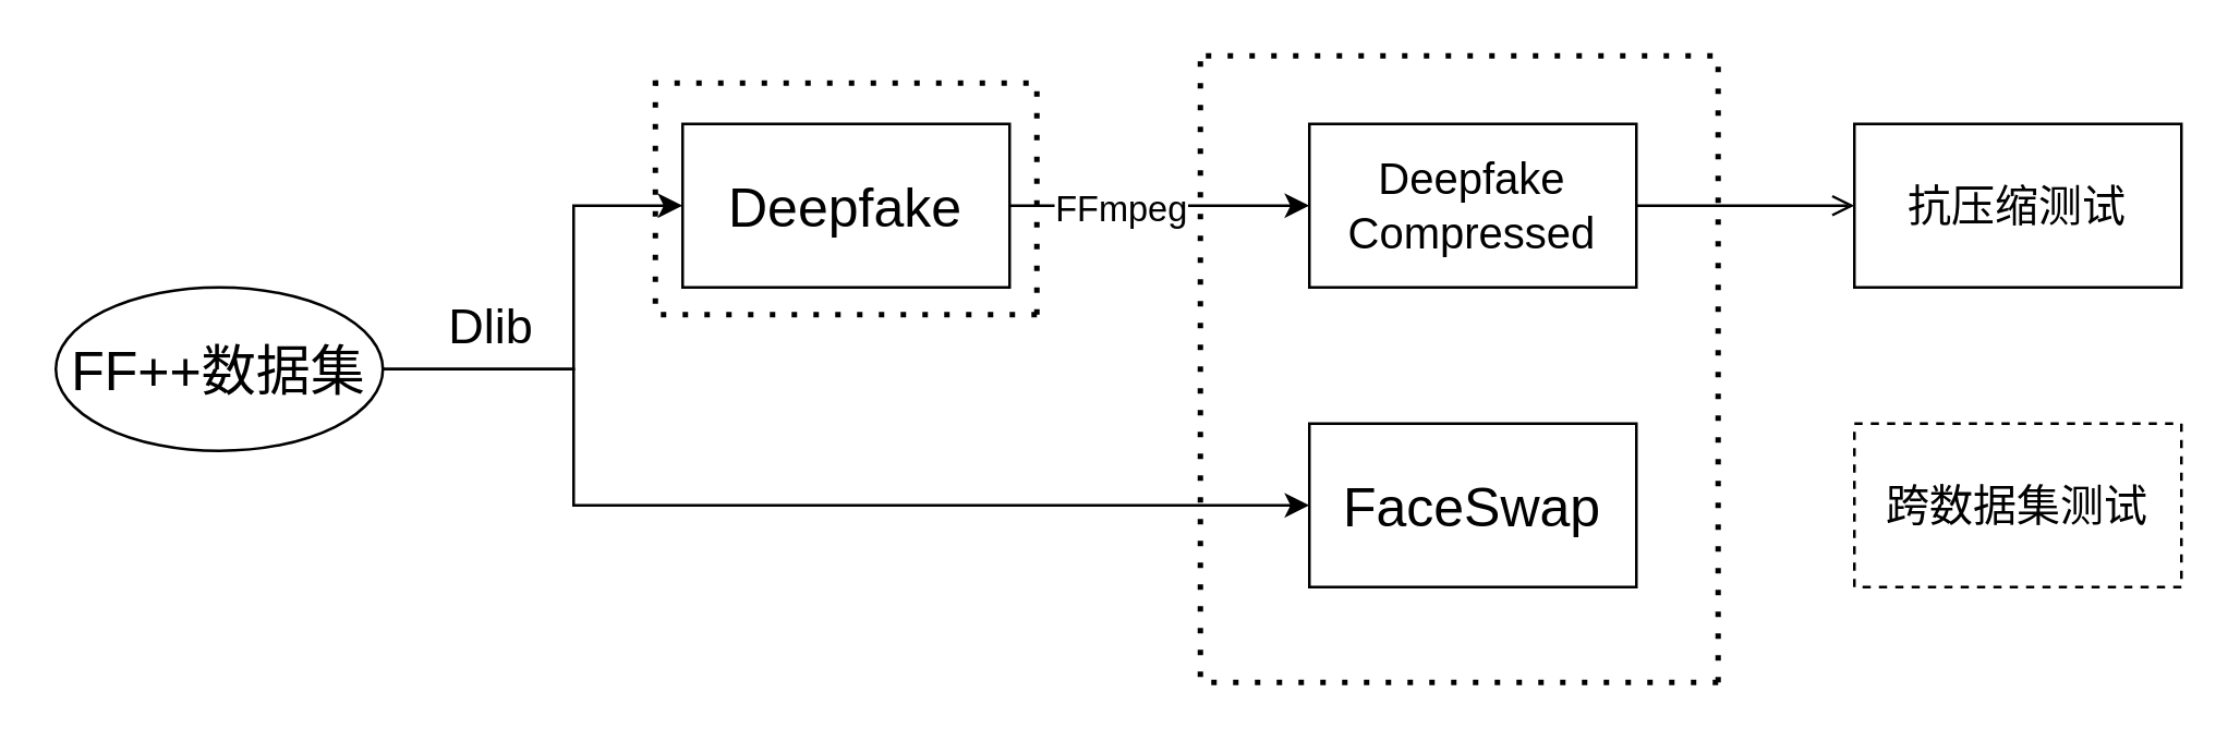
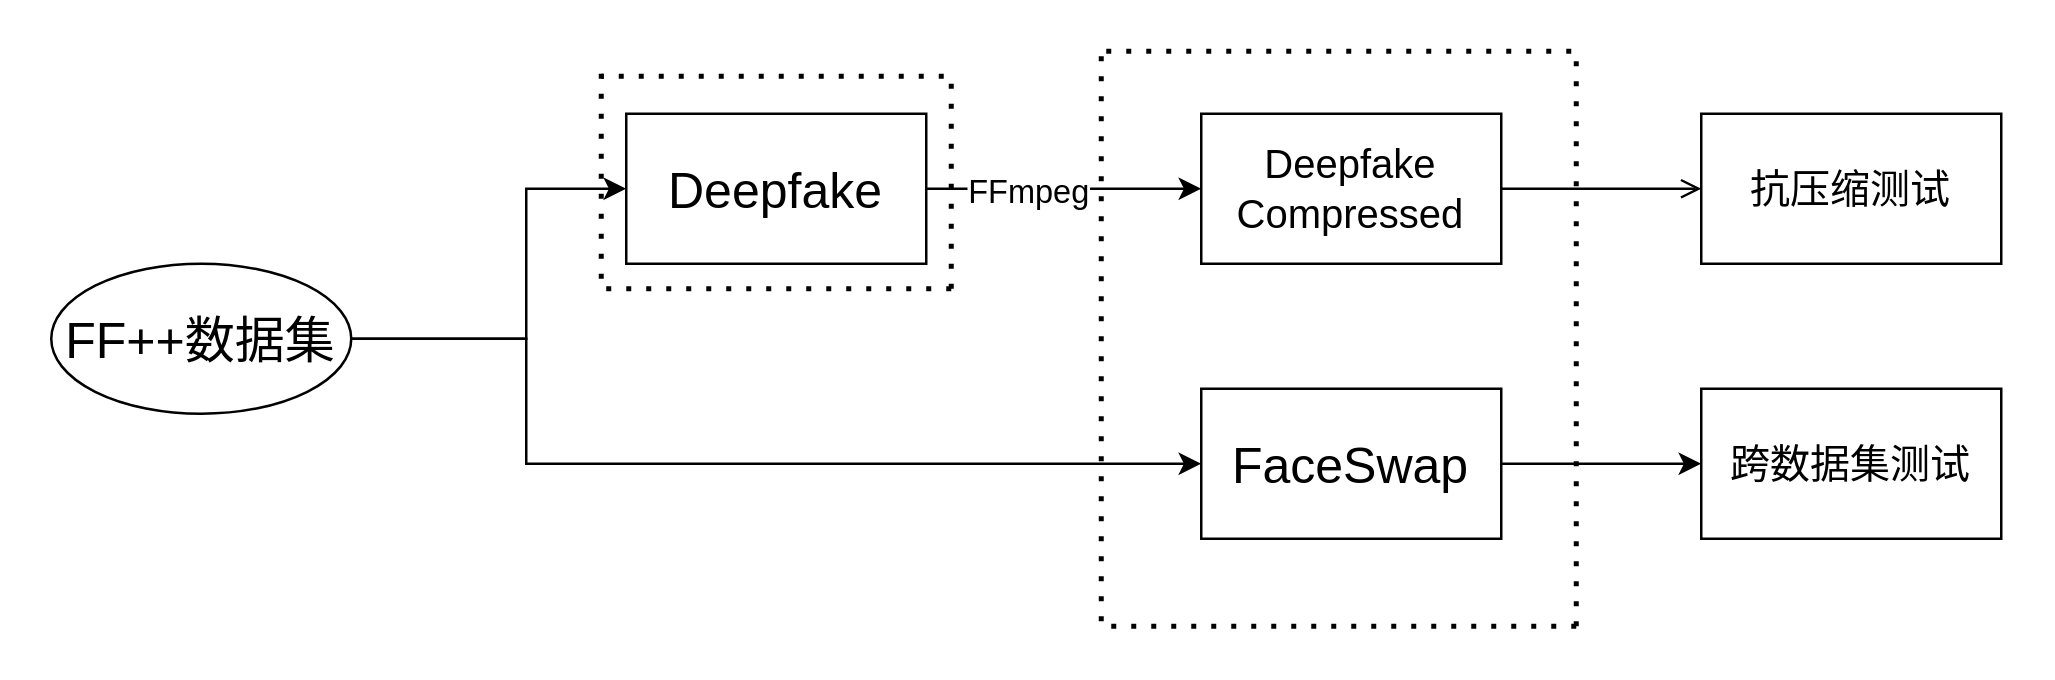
  <mxCell id="0" />
  <mxCell id="1" parent="0" />
  <mxCell id="2" value="" style="edgeStyle=orthogonalEdgeStyle;rounded=0;orthogonalLoop=1;jettySize=auto;html=1;fontSize=20;" edge="1" parent="1" source="4" target="7"><mxGeometry relative="1" as="geometry"><Array as="points"><mxPoint x="210" y="135" /><mxPoint x="210" y="75" /></Array></mxGeometry></mxCell>
  <mxCell id="3" value="" style="edgeStyle=orthogonalEdgeStyle;rounded=0;orthogonalLoop=1;jettySize=auto;html=1;fontSize=20;" edge="1" parent="1" source="4" target="9"><mxGeometry relative="1" as="geometry"><Array as="points"><mxPoint x="210" y="135" /><mxPoint x="210" y="185" /></Array></mxGeometry></mxCell>
  <mxCell id="4" value="&lt;font style=&quot;font-size: 20px&quot;&gt;FF++数据集&lt;/font&gt;" style="ellipse;whiteSpace=wrap;html=1;" vertex="1" parent="1"><mxGeometry x="20" y="105" width="120" height="60" as="geometry" /></mxCell>
  <mxCell id="5" value="" style="edgeStyle=orthogonalEdgeStyle;rounded=0;orthogonalLoop=1;jettySize=auto;html=1;fontSize=20;" edge="1" parent="1" source="7" target="11"><mxGeometry relative="1" as="geometry" /></mxCell>
  <mxCell id="6" value="&lt;font style=&quot;font-size: 13px;&quot;&gt;FFmpeg&lt;/font&gt;" style="edgeLabel;html=1;align=center;verticalAlign=middle;resizable=0;points=[];fontSize=13;" vertex="1" connectable="0" parent="5"><mxGeometry x="-0.273" relative="1" as="geometry"><mxPoint as="offset" /></mxGeometry></mxCell>
  <mxCell id="7" value="&lt;font style=&quot;font-size: 20px&quot;&gt;Deepfake&lt;/font&gt;" style="rounded=0;whiteSpace=wrap;html=1;" vertex="1" parent="1"><mxGeometry x="250" y="45" width="120" height="60" as="geometry" /></mxCell>
+ <mxCell id="8" value="" style="edgeStyle=orthogonalEdgeStyle;rounded=0;orthogonalLoop=1;jettySize=auto;html=1;fontSize=16;" edge="1" parent="1" source="9" target="15"><mxGeometry relative="1" as="geometry" /></mxCell>
  <mxCell id="9" value="&lt;font style=&quot;font-size: 20px&quot;&gt;FaceSwap&lt;/font&gt;" style="rounded=0;whiteSpace=wrap;html=1;" vertex="1" parent="1"><mxGeometry x="480" y="155" width="120" height="60" as="geometry" /></mxCell>
  <mxCell id="10" value="" style="edgeStyle=orthogonalEdgeStyle;rounded=0;orthogonalLoop=1;jettySize=auto;html=1;fontSize=16;endArrow=open;" edge="1" parent="1" source="11" target="14"><mxGeometry relative="1" as="geometry" /></mxCell>
  <mxCell id="11" value="&lt;font style=&quot;font-size: 16px&quot;&gt;Deepfake&lt;br&gt;Compressed&lt;/font&gt;" style="rounded=0;whiteSpace=wrap;html=1;" vertex="1" parent="1"><mxGeometry x="480" y="45" width="120" height="60" as="geometry" /></mxCell>
  <mxCell id="12" value="" style="endArrow=none;dashed=1;html=1;dashPattern=1 3;strokeWidth=2;rounded=0;fontSize=16;" edge="1" parent="1"><mxGeometry width="50" height="50" relative="1" as="geometry"><mxPoint x="630" y="250" as="sourcePoint" /><mxPoint x="440" y="20" as="targetPoint" /><Array as="points"><mxPoint x="630" y="20" /></Array></mxGeometry></mxCell>
  <mxCell id="13" value="" style="endArrow=none;dashed=1;html=1;dashPattern=1 3;strokeWidth=2;rounded=0;fontSize=16;" edge="1" parent="1"><mxGeometry width="50" height="50" relative="1" as="geometry"><mxPoint x="630" y="250" as="sourcePoint" /><mxPoint x="440" y="20" as="targetPoint" /><Array as="points"><mxPoint x="440" y="250" /></Array></mxGeometry></mxCell>
  <mxCell id="14" value="&lt;span style=&quot;font-size: 16px&quot;&gt;抗压缩测试&lt;/span&gt;" style="rounded=0;whiteSpace=wrap;html=1;" vertex="1" parent="1"><mxGeometry x="680" y="45" width="120" height="60" as="geometry" /></mxCell>
- <mxCell id="15" value="&lt;font style=&quot;font-size: 16px&quot;&gt;跨数据集测试&lt;/font&gt;" style="rounded=0;whiteSpace=wrap;html=1;dashed=1;" vertex="1" parent="1"><mxGeometry x="680" y="155" width="120" height="60" as="geometry" /></mxCell>
+ <mxCell id="15" value="&lt;font style=&quot;font-size: 16px&quot;&gt;跨数据集测试&lt;/font&gt;" style="rounded=0;whiteSpace=wrap;html=1;" vertex="1" parent="1"><mxGeometry x="680" y="155" width="120" height="60" as="geometry" /></mxCell>
  <mxCell id="16" value="" style="endArrow=none;dashed=1;html=1;dashPattern=1 3;strokeWidth=2;rounded=0;fontSize=16;" edge="1" parent="1"><mxGeometry width="50" height="50" relative="1" as="geometry"><mxPoint x="380" y="115" as="sourcePoint" /><mxPoint x="240" y="30" as="targetPoint" /><Array as="points"><mxPoint x="380" y="30" /></Array></mxGeometry></mxCell>
  <mxCell id="17" value="" style="endArrow=none;dashed=1;html=1;dashPattern=1 3;strokeWidth=2;rounded=0;fontSize=16;" edge="1" parent="1"><mxGeometry width="50" height="50" relative="1" as="geometry"><mxPoint x="380" y="115" as="sourcePoint" /><mxPoint x="240" y="25" as="targetPoint" /><Array as="points"><mxPoint x="240" y="115" /></Array></mxGeometry></mxCell>
- <mxCell id="18" value="&lt;font style=&quot;font-size: 18px&quot;&gt;Dlib&lt;/font&gt;" style="text;html=1;strokeColor=none;fillColor=none;align=center;verticalAlign=middle;whiteSpace=wrap;rounded=0;fontSize=13;" vertex="1" parent="1"><mxGeometry x="150" y="105" width="60" height="30" as="geometry" /></mxCell>
